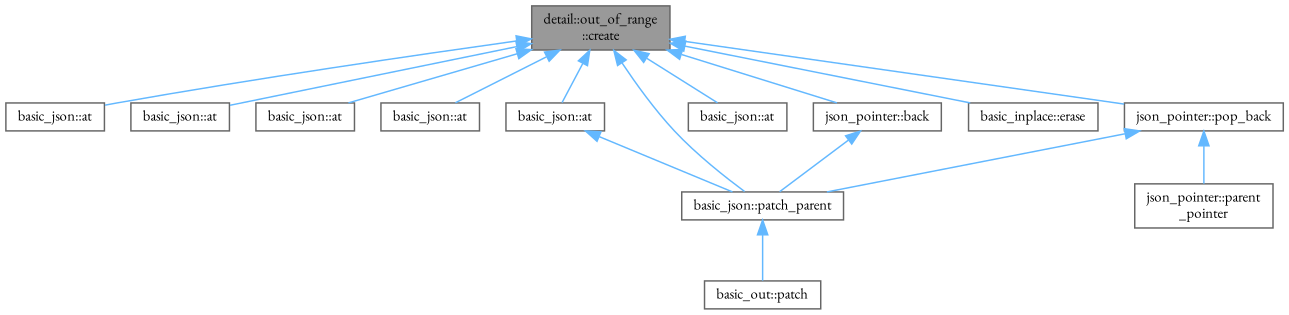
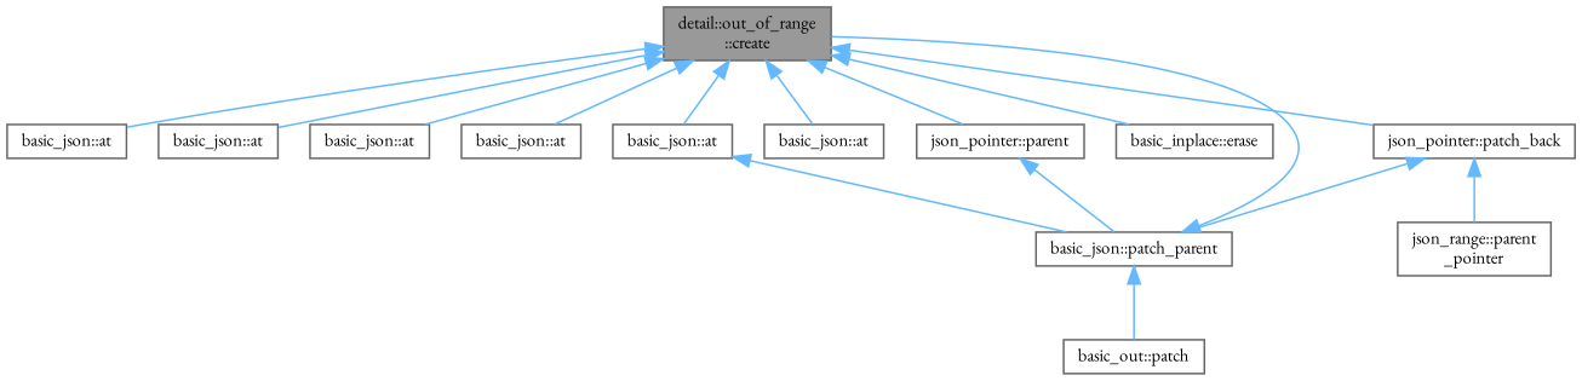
  digraph {
    fontname="EB Garamond"
    rankdir=TB
    node [color=grey40 fillcolor=white fontname="EB Garamond" fontsize=10 shape=box style=filled]
    edge [color=steelblue1 dir=back fontname="EB Garamond" fontsize=10 labelfontname=Helvetica labelfontsize=10 style=solid]
    n1 [color=gray40 fillcolor=grey60 fontcolor=black height=0.2 label="detail::out_of_range\l::create" width=0.4]
    n2 [height=0.2 label="basic_json::at" width=0.4]
    n3 [height=0.2 label="basic_json::at" width=0.4]
    n4 [height=0.2 label="basic_json::at" width=0.4]
    n5 [height=0.2 label="basic_json::at" width=0.4]
    n6 [height=0.2 label="basic_json::at" width=0.4]
    n7 [height=0.2 label="basic_json::patch_parent" width=0.4]
    n8 [height=0.2 label="basic_json::at" width=0.4]
-   n9 [height=0.2 label="json_pointer::back" width=0.4]
+   n9 [height=0.2 label="json_pointer::parent" width=0.4]
    n10 [height=0.2 label="basic_inplace::erase" width=0.4]
-   n11 [height=0.2 label="json_pointer::pop_back" width=0.4]
+   n11 [height=0.2 label="json_pointer::patch_back" width=0.4]
    n12 [height=0.2 label="basic_out::patch" width=0.4]
-   n13 [height=0.2 label="json_pointer::parent\l_pointer" width=0.4]
+   n13 [height=0.2 label="json_range::parent\l_pointer" width=0.4]
    n1 -> n2
    n1 -> n3
    n1 -> n4
    n1 -> n5
    n1 -> n6
-   n1 -> n7
+   n7 -> n1
    n1 -> n8
    n1 -> n9
    n1 -> n10
    n1 -> n11
    n6 -> n7
    n7 -> n12
    n9 -> n7
    n11 -> n7
    n11 -> n13
  }
